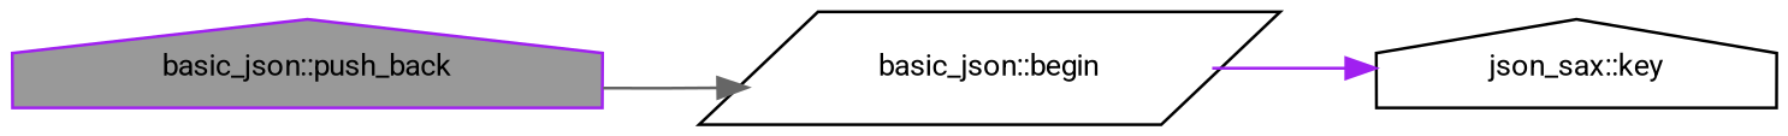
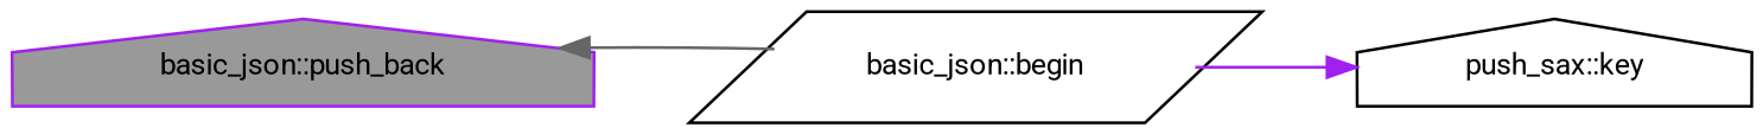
  digraph {
    fontname=Roboto
    rankdir=LR
    node [color=black fillcolor=white fontname=Roboto fontsize=10 shape=house style=filled]
    edge [fontname=Roboto fontsize=10 labelfontname=Helvetica labelfontsize=10 style=solid]
    n1 [color=purple fillcolor=grey60 fontcolor=black height=0.2 label="basic_json::push_back" width=0.4]
    n2 [height=0.2 label="basic_json::begin" shape=parallelogram width=0.4]
-   n3 [height=0.2 label="json_sax::key" width=0.4]
-   n1 -> n2 [color=gray40]
+   n3 [height=0.2 label="push_sax::key" width=0.4]
+   n2 -> n1 [color=gray40]
    n2 -> n3 [color=purple]
  }
